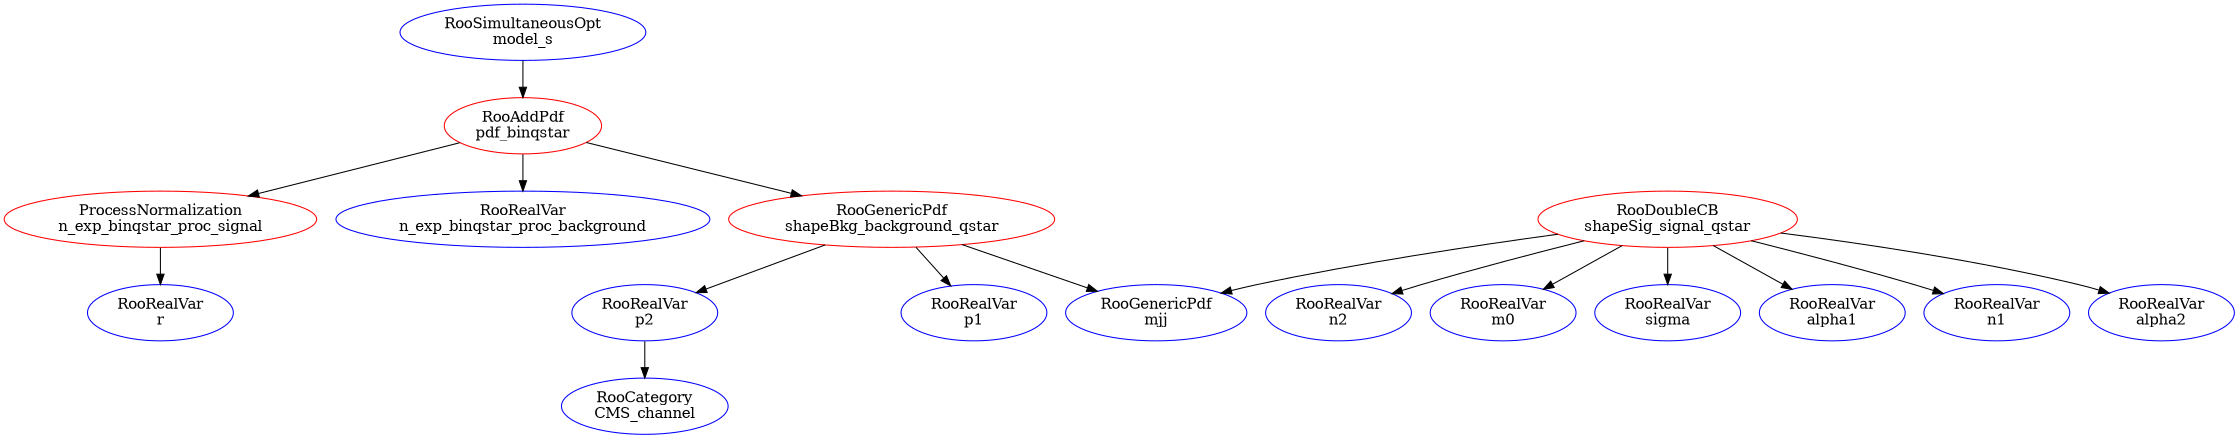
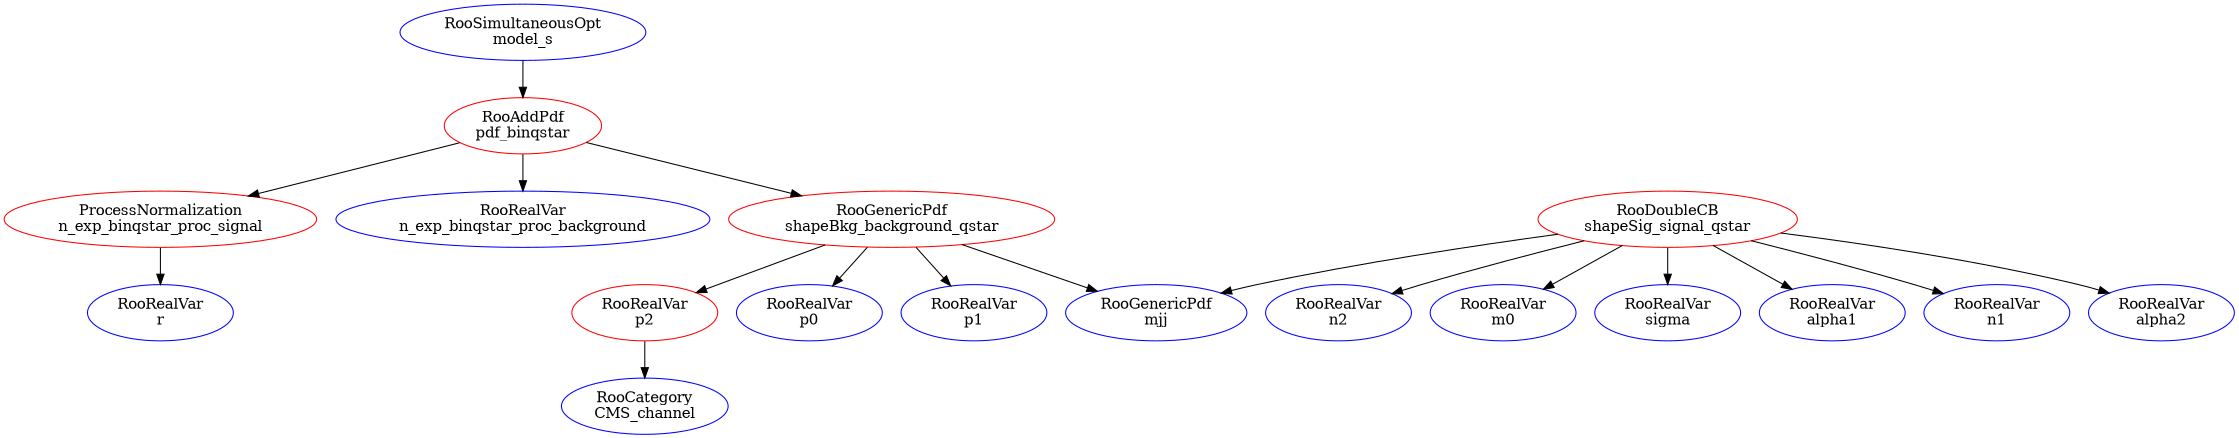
  digraph {
    node [color=blue]
    n1 [label="RooSimultaneousOpt\nmodel_s"]
    n2 [color=red label="RooAddPdf\npdf_binqstar"]
    n3 [color=red label="RooGenericPdf\nshapeBkg_background_qstar"]
    n4 [color=red label="ProcessNormalization\nn_exp_binqstar_proc_signal"]
    n5 [label="RooRealVar\nn_exp_binqstar_proc_background"]
    n6 [label="RooCategory\nCMS_channel"]
    n7 [color=red label="RooDoubleCB\nshapeSig_signal_qstar"]
    n8 [label="RooRealVar\nm0"]
    n9 [label="RooRealVar\nsigma"]
    n10 [label="RooRealVar\nalpha1"]
    n11 [label="RooRealVar\nn1"]
    n12 [label="RooRealVar\nalpha2"]
    n13 [label="RooRealVar\nn2"]
    n14 [label="RooGenericPdf\nmjj"]
+   n15 [label="RooRealVar\np0"]
    n16 [label="RooRealVar\np1"]
-   n17 [label="RooRealVar\np2"]
+   n17 [color=red label="RooRealVar\np2"]
    n18 [label="RooRealVar\nr"]
    n1 -> n2
    n2 -> n3
    n2 -> n4
    n2 -> n5
    n3 -> n14
+   n3 -> n15
    n3 -> n16
    n3 -> n17
    n4 -> n18
    n7 -> n8
    n7 -> n9
    n7 -> n10
    n7 -> n11
    n7 -> n12
    n7 -> n13
    n7 -> n14
    n17 -> n6
  }
